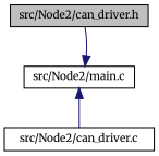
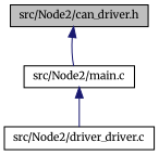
  digraph {
    fontname=Merriweather
    node [color=black fillcolor=white fontname=Merriweather fontsize=10 shape=record style=filled]
    edge [color=midnightblue dir=back fontname=Merriweather fontsize=10 labelfontname=Helvetica labelfontsize=10 style=solid]
    n1 [fillcolor=grey75 fontcolor=black height=0.2 label="src/Node2/can_driver.h" width=0.4]
    n2 [height=0.2 label="src/Node2/main.c" width=0.4]
-   n3 [height=0.2 label="src/Node2/can_driver.c" width=0.4]
-   n2 -> n1
+   n3 [height=0.2 label="src/Node2/driver_driver.c" width=0.4]
+   n1 -> n2
    n2 -> n3
  }
